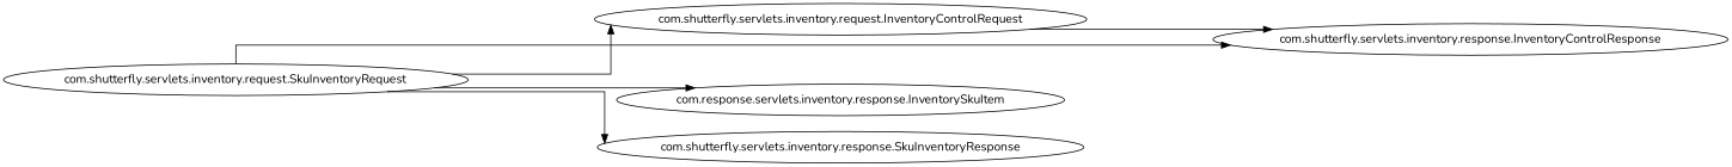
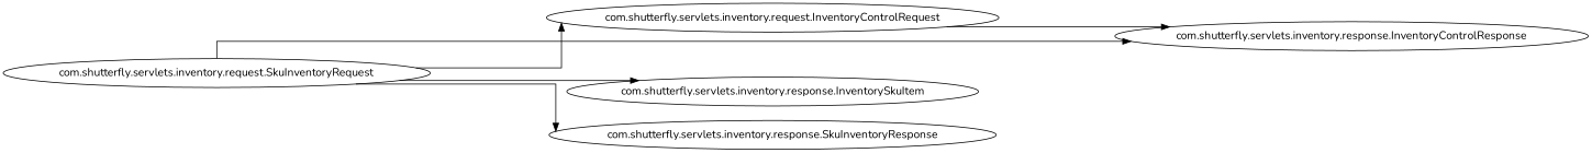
  digraph {
    concentrate=true
    rankdir=LR
    ranksep=2.0
    splines=ortho
    fontname=Nunito
    node [fontname=Nunito]
    edge [fontname=Nunito]
    "com.shutterfly.servlets.inventory.request.InventoryControlRequest"
    "com.shutterfly.servlets.inventory.response.InventoryControlResponse"
    "com.shutterfly.servlets.inventory.request.SkuInventoryRequest"
-   "com.shutterfly.servlets.inventory.response.InventorySkuItem" [label="com.response.servlets.inventory.response.InventorySkuItem"]
+   "com.shutterfly.servlets.inventory.response.InventorySkuItem"
    "com.shutterfly.servlets.inventory.response.SkuInventoryResponse"
    "com.shutterfly.servlets.inventory.request.InventoryControlRequest" -> "com.shutterfly.servlets.inventory.response.InventoryControlResponse"
    "com.shutterfly.servlets.inventory.request.SkuInventoryRequest" -> "com.shutterfly.servlets.inventory.request.InventoryControlRequest"
    "com.shutterfly.servlets.inventory.request.SkuInventoryRequest" -> "com.shutterfly.servlets.inventory.response.InventoryControlResponse"
    "com.shutterfly.servlets.inventory.request.SkuInventoryRequest" -> "com.shutterfly.servlets.inventory.response.InventorySkuItem"
    "com.shutterfly.servlets.inventory.request.SkuInventoryRequest" -> "com.shutterfly.servlets.inventory.response.SkuInventoryResponse"
  }
